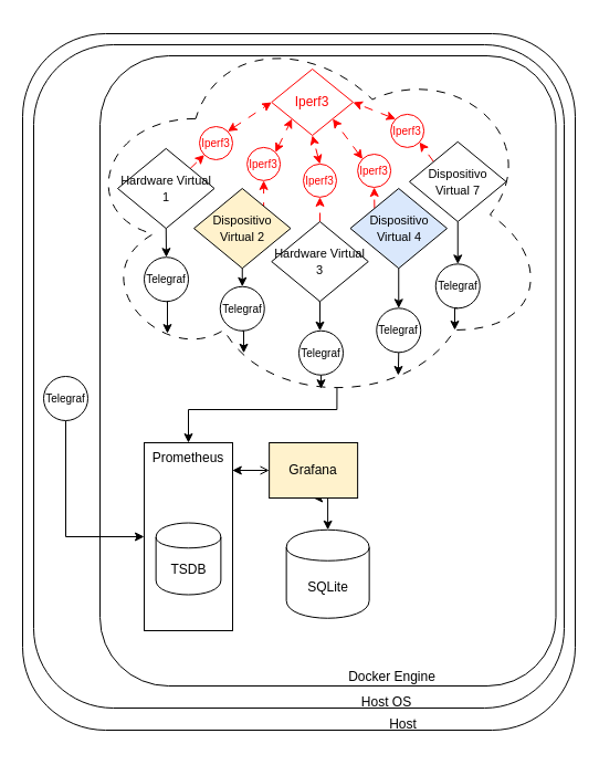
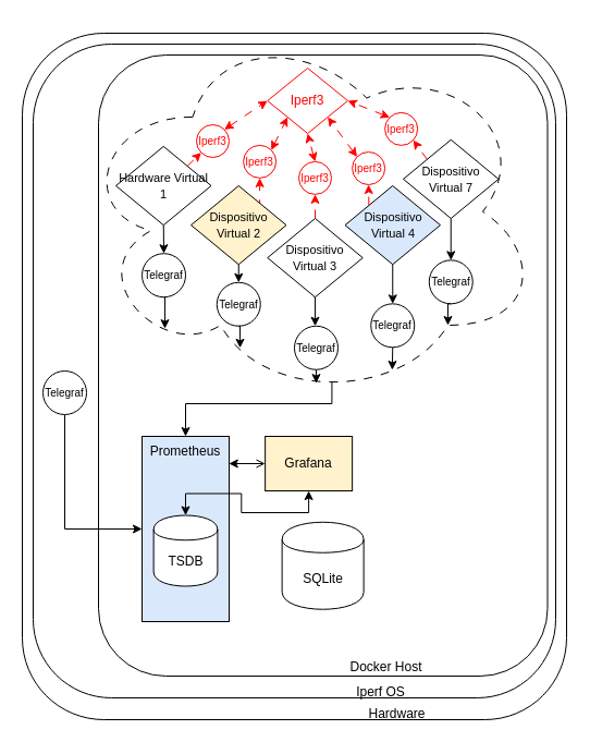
  <mxCell id="0" />
  <mxCell id="1" style="" parent="0" />
  <mxCell id="2" value="" style="rounded=1;whiteSpace=wrap;html=1;shadow=0;treeFolding=0;treeMoving=0;fixDash=0;collapsible=0;recursiveResize=1;expand=1;backgroundOutline=0;movableLabel=0;autosize=0;fixedWidth=0;comic=0;" parent="1" vertex="1"><mxGeometry x="20" y="30" width="500" height="630" as="geometry" /></mxCell>
  <mxCell id="3" value="" style="rounded=1;whiteSpace=wrap;html=1;shadow=0;treeFolding=0;treeMoving=0;fixDash=0;collapsible=0;recursiveResize=1;expand=1;backgroundOutline=0;movableLabel=0;autosize=0;fixedWidth=0;comic=0;" parent="1" vertex="1"><mxGeometry x="30" y="40" width="480" height="600" as="geometry" /></mxCell>
  <mxCell id="4" value="" style="rounded=1;whiteSpace=wrap;html=1;shadow=0;glass=0;perimeterSpacing=1;" parent="1" vertex="1"><mxGeometry x="90" y="50" width="412.5" height="570" as="geometry" /></mxCell>
  <mxCell id="5" style="edgeStyle=orthogonalEdgeStyle;rounded=0;orthogonalLoop=1;jettySize=auto;html=1;exitX=0.55;exitY=0.95;exitDx=0;exitDy=0;exitPerimeter=0;entryX=0.5;entryY=0;entryDx=0;entryDy=0;shadow=0;" parent="1" source="6" target="8" edge="1"><mxGeometry relative="1" as="geometry"><Array as="points"><mxPoint x="304" y="370" /><mxPoint x="170" y="370" /></Array></mxGeometry></mxCell>
  <mxCell id="6" value="" style="ellipse;shape=cloud;whiteSpace=wrap;html=1;rotation=0;dashed=1;dashPattern=8 8;shadow=0;" parent="1" vertex="1"><mxGeometry x="70" y="20" width="426.25" height="347.5" as="geometry" /></mxCell>
  <mxCell id="7" style="edgeStyle=orthogonalEdgeStyle;rounded=0;orthogonalLoop=1;jettySize=auto;html=1;exitX=0.997;exitY=0.147;exitDx=0;exitDy=0;entryX=0;entryY=0.5;entryDx=0;entryDy=0;startArrow=classic;startFill=1;exitPerimeter=0;endArrow=open;" parent="1" source="8" target="10" edge="1"><mxGeometry relative="1" as="geometry"><Array as="points" /></mxGeometry></mxCell>
- <mxCell id="8" value="Prometheus" style="html=1;whiteSpace=wrap;shadow=0;verticalAlign=top;" parent="1" vertex="1"><mxGeometry x="130" y="400" width="80" height="170" as="geometry" /></mxCell>
- <mxCell id="9" style="edgeStyle=orthogonalEdgeStyle;rounded=0;orthogonalLoop=1;jettySize=auto;html=1;exitX=0.5;exitY=1;exitDx=0;exitDy=0;entryX=0.5;entryY=0;entryDx=0;entryDy=0;startArrow=classic;startFill=1;" parent="1" source="10" target="44" edge="1"><mxGeometry relative="1" as="geometry" /></mxCell>
+ <mxCell id="8" value="Prometheus" style="html=1;whiteSpace=wrap;shadow=0;verticalAlign=top;fillColor=#dae8fc;" parent="1" vertex="1"><mxGeometry x="130" y="400" width="80" height="170" as="geometry" /></mxCell>
+ <mxCell id="9" style="edgeStyle=orthogonalEdgeStyle;rounded=0;orthogonalLoop=1;jettySize=auto;html=1;exitX=0.5;exitY=1;exitDx=0;exitDy=0;startArrow=classic;startFill=1;" parent="1" source="10" target="11" edge="1"><mxGeometry relative="1" as="geometry" /></mxCell>
  <mxCell id="10" value="&lt;div&gt;Grafana&lt;/div&gt;" style="html=1;whiteSpace=wrap;shadow=0;fillColor=#fff2cc;" parent="1" vertex="1"><mxGeometry x="243.13" y="400" width="80" height="50" as="geometry" /></mxCell>
  <mxCell id="11" value="TSDB" style="shape=cylinder;whiteSpace=wrap;html=1;boundedLbl=1;backgroundOutline=1;shadow=0;" parent="1" vertex="1"><mxGeometry x="140.63" y="472.5" width="58.75" height="65" as="geometry" /></mxCell>
- <mxCell id="12" value="&lt;div&gt;Host&lt;/div&gt;" style="text;html=1;align=center;verticalAlign=middle;resizable=0;points=[];autosize=1;strokeColor=none;fillColor=none;shadow=0;" parent="1" vertex="1"><mxGeometry x="324" y="640" width="80" height="30" as="geometry" /></mxCell>
- <mxCell id="13" value="Host OS" style="text;html=1;align=center;verticalAlign=middle;resizable=0;points=[];autosize=1;strokeColor=none;fillColor=none;shadow=0;" parent="1" vertex="1"><mxGeometry x="314" y="620" width="70" height="30" as="geometry" /></mxCell>
- <mxCell id="14" value="&lt;div&gt;Docker Engine&lt;/div&gt;" style="text;html=1;align=center;verticalAlign=middle;resizable=0;points=[];autosize=1;strokeColor=none;fillColor=none;shadow=0;" parent="1" vertex="1"><mxGeometry x="304" y="597" width="100" height="30" as="geometry" /></mxCell>
+ <mxCell id="12" value="&lt;div&gt;Hardware&lt;/div&gt;" style="text;html=1;align=center;verticalAlign=middle;resizable=0;points=[];autosize=1;strokeColor=none;fillColor=none;shadow=0;" parent="1" vertex="1"><mxGeometry x="324" y="640" width="80" height="30" as="geometry" /></mxCell>
+ <mxCell id="13" value="Iperf OS" style="text;html=1;align=center;verticalAlign=middle;resizable=0;points=[];autosize=1;strokeColor=none;fillColor=none;shadow=0;" parent="1" vertex="1"><mxGeometry x="314" y="620" width="70" height="30" as="geometry" /></mxCell>
+ <mxCell id="14" value="&lt;div&gt;Docker Host&lt;/div&gt;" style="text;html=1;align=center;verticalAlign=middle;resizable=0;points=[];autosize=1;strokeColor=none;fillColor=none;shadow=0;" parent="1" vertex="1"><mxGeometry x="304" y="597" width="100" height="30" as="geometry" /></mxCell>
  <mxCell id="15" style="edgeStyle=orthogonalEdgeStyle;rounded=0;orthogonalLoop=1;jettySize=auto;html=1;exitX=0.5;exitY=1;exitDx=0;exitDy=0;entryX=0.5;entryY=0;entryDx=0;entryDy=0;" parent="1" source="17" target="34" edge="1"><mxGeometry relative="1" as="geometry" /></mxCell>
  <mxCell id="16" style="rounded=0;orthogonalLoop=1;jettySize=auto;html=1;exitX=1;exitY=0;exitDx=0;exitDy=0;entryX=0;entryY=1;entryDx=0;entryDy=0;dashed=1;dashPattern=8 8;strokeColor=#FF0000;fontColor=#FF0000;" parent="1" source="17" target="46" edge="1"><mxGeometry relative="1" as="geometry" /></mxCell>
  <mxCell id="17" value="&lt;font style=&quot;font-size: 11px;&quot;&gt;Hardware Virtual 1&lt;/font&gt;" style="rhombus;whiteSpace=wrap;html=1;shadow=0;" parent="1" vertex="1"><mxGeometry x="106" y="133.89" width="87.5" height="72.22" as="geometry" /></mxCell>
  <mxCell id="18" style="edgeStyle=orthogonalEdgeStyle;rounded=0;orthogonalLoop=1;jettySize=auto;html=1;exitX=0.5;exitY=1;exitDx=0;exitDy=0;entryX=0;entryY=0.5;entryDx=0;entryDy=0;" parent="1" source="19" target="8" edge="1"><mxGeometry relative="1" as="geometry" /></mxCell>
  <mxCell id="19" value="Telegraf" style="ellipse;whiteSpace=wrap;html=1;aspect=fixed;shadow=0;fontSize=10;" parent="1" vertex="1"><mxGeometry x="39" y="340" width="40" height="40" as="geometry" /></mxCell>
  <mxCell id="20" style="edgeStyle=orthogonalEdgeStyle;rounded=0;orthogonalLoop=1;jettySize=auto;html=1;exitX=0.5;exitY=1;exitDx=0;exitDy=0;entryX=0.5;entryY=0;entryDx=0;entryDy=0;" parent="1" source="22" target="36" edge="1"><mxGeometry relative="1" as="geometry" /></mxCell>
  <mxCell id="21" style="edgeStyle=orthogonalEdgeStyle;rounded=0;orthogonalLoop=1;jettySize=auto;html=1;exitX=1;exitY=0;exitDx=0;exitDy=0;entryX=0.5;entryY=1;entryDx=0;entryDy=0;dashed=1;dashPattern=8 8;strokeColor=#FF0000;fontColor=#FF0000;" parent="1" source="22" target="48" edge="1"><mxGeometry relative="1" as="geometry" /></mxCell>
  <mxCell id="22" value="&lt;font style=&quot;font-size: 11px;&quot;&gt;Dispositivo Virtual 2&lt;/font&gt;" style="rhombus;whiteSpace=wrap;html=1;shadow=0;fillColor=#fff2cc;" parent="1" vertex="1"><mxGeometry x="175" y="170" width="87.5" height="72.22" as="geometry" /></mxCell>
  <mxCell id="23" style="edgeStyle=orthogonalEdgeStyle;rounded=0;orthogonalLoop=1;jettySize=auto;html=1;exitX=0.5;exitY=0;exitDx=0;exitDy=0;entryX=0.5;entryY=1;entryDx=0;entryDy=0;dashed=1;dashPattern=8 8;strokeColor=#FF0000;fontColor=#FF0000;" parent="1" source="25" target="50" edge="1"><mxGeometry relative="1" as="geometry" /></mxCell>
  <mxCell id="24" style="edgeStyle=orthogonalEdgeStyle;rounded=0;orthogonalLoop=1;jettySize=auto;html=1;exitX=0.5;exitY=1;exitDx=0;exitDy=0;entryX=0.5;entryY=0;entryDx=0;entryDy=0;" parent="1" edge="1"><mxGeometry relative="1" as="geometry"><mxPoint x="288" y="272.22" as="sourcePoint" /><mxPoint x="288.99" y="298.75" as="targetPoint" /></mxGeometry></mxCell>
- <mxCell id="25" value="&lt;font style=&quot;font-size: 11px;&quot;&gt;Hardware Virtual 3&lt;/font&gt;" style="rhombus;whiteSpace=wrap;html=1;shadow=0;" parent="1" vertex="1"><mxGeometry x="245.25" y="200" width="87.5" height="72.22" as="geometry" /></mxCell>
+ <mxCell id="25" value="&lt;font style=&quot;font-size: 11px;&quot;&gt;Dispositivo Virtual 3&lt;/font&gt;" style="rhombus;whiteSpace=wrap;html=1;shadow=0;" parent="1" vertex="1"><mxGeometry x="245.25" y="200" width="87.5" height="72.22" as="geometry" /></mxCell>
  <mxCell id="26" style="edgeStyle=orthogonalEdgeStyle;rounded=0;orthogonalLoop=1;jettySize=auto;html=1;exitX=0.5;exitY=1;exitDx=0;exitDy=0;entryX=0.5;entryY=0;entryDx=0;entryDy=0;" parent="1" source="28" target="35" edge="1"><mxGeometry relative="1" as="geometry" /></mxCell>
  <mxCell id="27" style="rounded=0;orthogonalLoop=1;jettySize=auto;html=1;exitX=0;exitY=0;exitDx=0;exitDy=0;entryX=1;entryY=1;entryDx=0;entryDy=0;dashed=1;dashPattern=8 8;strokeColor=#FF0000;fontColor=#FF0000;" parent="1" source="28" target="54" edge="1"><mxGeometry relative="1" as="geometry" /></mxCell>
  <mxCell id="28" value="&lt;font style=&quot;font-size: 11px;&quot;&gt;Dispositivo Virtual 7&lt;/font&gt;" style="rhombus;whiteSpace=wrap;html=1;shadow=0;" parent="1" vertex="1"><mxGeometry x="370" y="127.78" width="87.5" height="72.22" as="geometry" /></mxCell>
  <mxCell id="29" style="edgeStyle=orthogonalEdgeStyle;rounded=0;orthogonalLoop=1;jettySize=auto;html=1;exitX=0.5;exitY=1;exitDx=0;exitDy=0;entryX=0.5;entryY=0;entryDx=0;entryDy=0;" parent="1" source="31" target="37" edge="1"><mxGeometry relative="1" as="geometry" /></mxCell>
  <mxCell id="30" style="edgeStyle=orthogonalEdgeStyle;rounded=0;orthogonalLoop=1;jettySize=auto;html=1;exitX=0;exitY=0;exitDx=0;exitDy=0;entryX=0.5;entryY=1;entryDx=0;entryDy=0;dashed=1;dashPattern=8 8;strokeColor=#FF0000;fontColor=#FF0000;" parent="1" source="31" target="52" edge="1"><mxGeometry relative="1" as="geometry" /></mxCell>
  <mxCell id="31" value="&lt;div&gt;&lt;font style=&quot;font-size: 11px;&quot;&gt;Dispositivo Virtual 4&lt;/font&gt;&lt;/div&gt;" style="rhombus;whiteSpace=wrap;html=1;shadow=0;fillColor=#dae8fc;" parent="1" vertex="1"><mxGeometry x="316.5" y="170" width="87.5" height="72.22" as="geometry" /></mxCell>
  <mxCell id="32" value="Iperf3" style="rhombus;whiteSpace=wrap;html=1;shadow=0;fontColor=#FF0000;strokeColor=#FF0000;" parent="1" vertex="1"><mxGeometry x="245.25" y="62" width="73.75" height="60" as="geometry" /></mxCell>
  <mxCell id="33" value="Telegraf" style="ellipse;whiteSpace=wrap;html=1;aspect=fixed;shadow=0;fontSize=10;" parent="1" vertex="1"><mxGeometry x="269.99" y="298.75" width="40" height="40" as="geometry" /></mxCell>
  <mxCell id="34" value="Telegraf" style="ellipse;whiteSpace=wrap;html=1;aspect=fixed;shadow=0;fontSize=10;" parent="1" vertex="1"><mxGeometry x="130" y="232.22" width="40" height="40" as="geometry" /></mxCell>
  <mxCell id="35" value="Telegraf" style="ellipse;whiteSpace=wrap;html=1;aspect=fixed;shadow=0;fontSize=10;" parent="1" vertex="1"><mxGeometry x="393.75" y="238.33" width="40" height="40" as="geometry" /></mxCell>
  <mxCell id="36" value="Telegraf" style="ellipse;whiteSpace=wrap;html=1;aspect=fixed;shadow=0;fontSize=10;" parent="1" vertex="1"><mxGeometry x="198.75" y="258.75" width="40" height="40" as="geometry" /></mxCell>
  <mxCell id="37" value="Telegraf" style="ellipse;whiteSpace=wrap;html=1;aspect=fixed;shadow=0;fontSize=10;" parent="1" vertex="1"><mxGeometry x="340.25" y="278.33" width="40" height="40" as="geometry" /></mxCell>
  <mxCell id="38" style="edgeStyle=orthogonalEdgeStyle;rounded=0;orthogonalLoop=1;jettySize=auto;html=1;exitX=0.5;exitY=1;exitDx=0;exitDy=0;entryX=0.19;entryY=0.809;entryDx=0;entryDy=0;entryPerimeter=0;" parent="1" source="34" target="6" edge="1"><mxGeometry relative="1" as="geometry" /></mxCell>
  <mxCell id="39" style="edgeStyle=orthogonalEdgeStyle;rounded=0;orthogonalLoop=1;jettySize=auto;html=1;exitX=0.5;exitY=1;exitDx=0;exitDy=0;entryX=0.352;entryY=0.86;entryDx=0;entryDy=0;entryPerimeter=0;" parent="1" source="36" target="6" edge="1"><mxGeometry relative="1" as="geometry" /></mxCell>
  <mxCell id="40" style="edgeStyle=orthogonalEdgeStyle;rounded=0;orthogonalLoop=1;jettySize=auto;html=1;exitX=0.5;exitY=1;exitDx=0;exitDy=0;entryX=0.68;entryY=0.918;entryDx=0;entryDy=0;entryPerimeter=0;" parent="1" source="37" target="6" edge="1"><mxGeometry relative="1" as="geometry" /></mxCell>
  <mxCell id="41" style="edgeStyle=orthogonalEdgeStyle;rounded=0;orthogonalLoop=1;jettySize=auto;html=1;exitX=0.5;exitY=1;exitDx=0;exitDy=0;entryX=0.516;entryY=0.953;entryDx=0;entryDy=0;entryPerimeter=0;" parent="1" source="33" target="6" edge="1"><mxGeometry relative="1" as="geometry" /></mxCell>
  <mxCell id="42" style="edgeStyle=orthogonalEdgeStyle;rounded=0;orthogonalLoop=1;jettySize=auto;html=1;exitX=0.5;exitY=1;exitDx=0;exitDy=0;entryX=0.8;entryY=0.8;entryDx=0;entryDy=0;entryPerimeter=0;" parent="1" source="35" target="6" edge="1"><mxGeometry relative="1" as="geometry" /></mxCell>
  <mxCell id="43" style="edgeStyle=orthogonalEdgeStyle;rounded=0;orthogonalLoop=1;jettySize=auto;html=1;exitX=0.5;exitY=0;exitDx=0;exitDy=0;entryX=0.5;entryY=1;entryDx=0;entryDy=0;" parent="1" edge="1"><mxGeometry relative="1" as="geometry"><mxPoint x="419" y="485" as="targetPoint" /></mxGeometry></mxCell>
  <mxCell id="44" value="SQLite" style="shape=cylinder;whiteSpace=wrap;html=1;boundedLbl=1;backgroundOutline=1;shadow=0;" parent="1" vertex="1"><mxGeometry x="258.63" y="478.75" width="75" height="80" as="geometry" /></mxCell>
  <mxCell id="45" style="rounded=0;orthogonalLoop=1;jettySize=auto;html=1;exitX=1;exitY=0;exitDx=0;exitDy=0;entryX=0;entryY=0.5;entryDx=0;entryDy=0;flowAnimation=0;curved=0;dashed=1;startArrow=classic;startFill=1;dashPattern=8 8;fontColor=#FF0000;strokeColor=#FF0000;" parent="1" source="46" target="32" edge="1"><mxGeometry relative="1" as="geometry" /></mxCell>
  <mxCell id="46" value="Iperf3" style="ellipse;whiteSpace=wrap;html=1;aspect=fixed;shadow=0;fontSize=10;fontColor=#FF0000;strokeColor=#FF0000;" parent="1" vertex="1"><mxGeometry x="180" y="114" width="30" height="30" as="geometry" /></mxCell>
  <mxCell id="47" style="rounded=0;orthogonalLoop=1;jettySize=auto;html=1;exitX=1;exitY=0;exitDx=0;exitDy=0;entryX=0;entryY=1;entryDx=0;entryDy=0;flowAnimation=0;curved=0;dashed=1;startArrow=classic;startFill=1;dashPattern=8 8;strokeColor=#FF0000;fontColor=#FF0000;" parent="1" source="48" target="32" edge="1"><mxGeometry relative="1" as="geometry" /></mxCell>
  <mxCell id="48" value="Iperf3" style="ellipse;whiteSpace=wrap;html=1;aspect=fixed;shadow=0;fontSize=10;fontColor=#FF0000;strokeColor=#FF0000;" parent="1" vertex="1"><mxGeometry x="223.12" y="132.89" width="30" height="30" as="geometry" /></mxCell>
  <mxCell id="49" style="rounded=0;orthogonalLoop=1;jettySize=auto;html=1;exitX=0.5;exitY=0;exitDx=0;exitDy=0;entryX=0.5;entryY=1;entryDx=0;entryDy=0;flowAnimation=0;curved=0;dashed=1;startArrow=classic;startFill=1;dashPattern=8 8;strokeColor=#FF0000;fontColor=#FF0000;" parent="1" source="50" target="32" edge="1"><mxGeometry relative="1" as="geometry" /></mxCell>
  <mxCell id="50" value="Iperf3" style="ellipse;whiteSpace=wrap;html=1;aspect=fixed;shadow=0;fontSize=10;fontColor=#FF0000;strokeColor=#FF0000;" parent="1" vertex="1"><mxGeometry x="274" y="147.89" width="30" height="30" as="geometry" /></mxCell>
  <mxCell id="51" style="rounded=0;orthogonalLoop=1;jettySize=auto;html=1;exitX=0;exitY=0;exitDx=0;exitDy=0;entryX=1;entryY=1;entryDx=0;entryDy=0;flowAnimation=0;curved=0;dashed=1;startArrow=classic;startFill=1;dashPattern=8 8;strokeColor=#FF0000;fontColor=#FF0000;" parent="1" source="52" target="32" edge="1"><mxGeometry relative="1" as="geometry" /></mxCell>
  <mxCell id="52" value="Iperf3" style="ellipse;whiteSpace=wrap;html=1;aspect=fixed;shadow=0;fontSize=10;fontColor=#FF0000;strokeColor=#FF0000;" parent="1" vertex="1"><mxGeometry x="323.13" y="139" width="30" height="30" as="geometry" /></mxCell>
  <mxCell id="53" style="rounded=0;orthogonalLoop=1;jettySize=auto;html=1;exitX=0;exitY=0;exitDx=0;exitDy=0;entryX=1;entryY=0.5;entryDx=0;entryDy=0;flowAnimation=0;curved=0;dashed=1;startArrow=classic;startFill=1;dashPattern=8 8;strokeColor=#FF0000;fontColor=#FF0000;" parent="1" source="54" target="32" edge="1"><mxGeometry relative="1" as="geometry" /></mxCell>
  <mxCell id="54" value="Iperf3" style="ellipse;whiteSpace=wrap;html=1;aspect=fixed;shadow=0;fontSize=10;fontColor=#FF0000;strokeColor=#FF0000;" parent="1" vertex="1"><mxGeometry x="353.13" y="102.89" width="30" height="30" as="geometry" /></mxCell>
